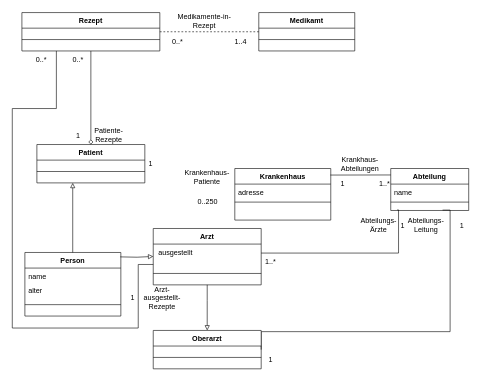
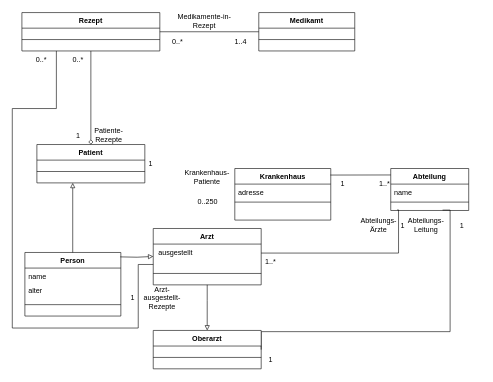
  <mxCell id="0" />
  <mxCell id="1" parent="0" />
  <mxCell id="2" value="Krankenhaus" style="swimlane;fontStyle=1;align=center;verticalAlign=top;childLayout=stackLayout;horizontal=1;startSize=26;horizontalStack=0;resizeParent=1;resizeParentMax=0;resizeLast=0;collapsible=1;marginBottom=0;whiteSpace=wrap;html=1;" vertex="1" parent="1"><mxGeometry x="391" y="280" width="160" height="86" as="geometry" /></mxCell>
  <mxCell id="3" value="adresse" style="text;strokeColor=none;fillColor=none;align=left;verticalAlign=top;spacingLeft=4;spacingRight=4;overflow=hidden;rotatable=0;points=[[0,0.5],[1,0.5]];portConstraint=eastwest;whiteSpace=wrap;html=1;" vertex="1" parent="2"><mxGeometry y="26" width="160" height="26" as="geometry" /></mxCell>
  <mxCell id="4" value="" style="line;strokeWidth=1;fillColor=none;align=left;verticalAlign=middle;spacingTop=-1;spacingLeft=3;spacingRight=3;rotatable=0;labelPosition=right;points=[];portConstraint=eastwest;strokeColor=inherit;" vertex="1" parent="2"><mxGeometry y="52" width="160" height="8" as="geometry" /></mxCell>
  <mxCell id="5" value="&lt;div&gt;&lt;br&gt;&lt;/div&gt;" style="text;strokeColor=none;fillColor=none;align=left;verticalAlign=top;spacingLeft=4;spacingRight=4;overflow=hidden;rotatable=0;points=[[0,0.5],[1,0.5]];portConstraint=eastwest;whiteSpace=wrap;html=1;" vertex="1" parent="2"><mxGeometry y="60" width="160" height="26" as="geometry" /></mxCell>
  <mxCell id="6" style="edgeStyle=orthogonalEdgeStyle;rounded=0;orthogonalLoop=1;jettySize=auto;html=1;endArrow=block;endFill=0;" edge="1" parent="1"><mxGeometry relative="1" as="geometry"><mxPoint x="120.755" y="424" as="sourcePoint" /><mxPoint x="120.75" y="304" as="targetPoint" /></mxGeometry></mxCell>
  <mxCell id="7" value="Person" style="swimlane;fontStyle=1;align=center;verticalAlign=top;childLayout=stackLayout;horizontal=1;startSize=26;horizontalStack=0;resizeParent=1;resizeParentMax=0;resizeLast=0;collapsible=1;marginBottom=0;whiteSpace=wrap;html=1;" vertex="1" parent="1"><mxGeometry x="41" y="420" width="160" height="106" as="geometry" /></mxCell>
  <mxCell id="8" value="&lt;div&gt;name&lt;br&gt;&lt;/div&gt;&lt;div&gt;&lt;br&gt;&lt;/div&gt;" style="text;strokeColor=none;fillColor=none;align=left;verticalAlign=top;spacingLeft=4;spacingRight=4;overflow=hidden;rotatable=0;points=[[0,0.5],[1,0.5]];portConstraint=eastwest;whiteSpace=wrap;html=1;" vertex="1" parent="7"><mxGeometry y="26" width="160" height="24" as="geometry" /></mxCell>
  <mxCell id="9" value="alter" style="text;strokeColor=none;fillColor=none;align=left;verticalAlign=top;spacingLeft=4;spacingRight=4;overflow=hidden;rotatable=0;points=[[0,0.5],[1,0.5]];portConstraint=eastwest;whiteSpace=wrap;html=1;" vertex="1" parent="7"><mxGeometry y="50" width="160" height="18" as="geometry" /></mxCell>
  <mxCell id="10" value="" style="line;strokeWidth=1;fillColor=none;align=left;verticalAlign=middle;spacingTop=-1;spacingLeft=3;spacingRight=3;rotatable=0;labelPosition=right;points=[];portConstraint=eastwest;strokeColor=inherit;" vertex="1" parent="7"><mxGeometry y="68" width="160" height="38" as="geometry" /></mxCell>
  <mxCell id="11" value="Patient" style="swimlane;fontStyle=1;align=center;verticalAlign=top;childLayout=stackLayout;horizontal=1;startSize=26;horizontalStack=0;resizeParent=1;resizeParentMax=0;resizeLast=0;collapsible=1;marginBottom=0;whiteSpace=wrap;html=1;" vertex="1" parent="1"><mxGeometry x="61" y="240" width="180" height="64" as="geometry" /></mxCell>
  <mxCell id="12" value="" style="line;strokeWidth=1;fillColor=none;align=left;verticalAlign=middle;spacingTop=-1;spacingLeft=3;spacingRight=3;rotatable=0;labelPosition=right;points=[];portConstraint=eastwest;strokeColor=inherit;" vertex="1" parent="11"><mxGeometry y="26" width="180" height="38" as="geometry" /></mxCell>
  <mxCell id="13" value="Arzt" style="swimlane;fontStyle=1;align=center;verticalAlign=top;childLayout=stackLayout;horizontal=1;startSize=26;horizontalStack=0;resizeParent=1;resizeParentMax=0;resizeLast=0;collapsible=1;marginBottom=0;whiteSpace=wrap;html=1;" vertex="1" parent="1"><mxGeometry x="255" y="380" width="180" height="94" as="geometry" /></mxCell>
  <mxCell id="14" value="&lt;div align=&quot;left&quot;&gt;&amp;nbsp; ausgestellt&lt;br&gt;&lt;/div&gt;" style="text;html=1;align=left;verticalAlign=middle;resizable=0;points=[];autosize=1;strokeColor=none;fillColor=none;" vertex="1" parent="13"><mxGeometry y="26" width="180" height="30" as="geometry" /></mxCell>
  <mxCell id="15" value="" style="line;strokeWidth=1;fillColor=none;align=left;verticalAlign=middle;spacingTop=-1;spacingLeft=3;spacingRight=3;rotatable=0;labelPosition=right;points=[];portConstraint=eastwest;strokeColor=inherit;" vertex="1" parent="13"><mxGeometry y="56" width="180" height="38" as="geometry" /></mxCell>
  <mxCell id="16" style="edgeStyle=orthogonalEdgeStyle;rounded=0;orthogonalLoop=1;jettySize=auto;html=1;entryX=0.665;entryY=0.933;entryDx=0;entryDy=0;entryPerimeter=0;exitX=1;exitY=0.5;exitDx=0;exitDy=0;endArrow=none;endFill=0;" edge="1" parent="1" source="17" target="23"><mxGeometry relative="1" as="geometry"><mxPoint x="741" y="360" as="targetPoint" /><Array as="points"><mxPoint x="435" y="552" /><mxPoint x="750" y="552" /><mxPoint x="750" y="349" /></Array></mxGeometry></mxCell>
  <mxCell id="17" value="Oberarzt" style="swimlane;fontStyle=1;align=center;verticalAlign=top;childLayout=stackLayout;horizontal=1;startSize=26;horizontalStack=0;resizeParent=1;resizeParentMax=0;resizeLast=0;collapsible=1;marginBottom=0;whiteSpace=wrap;html=1;" vertex="1" parent="1"><mxGeometry x="255" y="550" width="180" height="64" as="geometry" /></mxCell>
  <mxCell id="18" value="" style="line;strokeWidth=1;fillColor=none;align=left;verticalAlign=middle;spacingTop=-1;spacingLeft=3;spacingRight=3;rotatable=0;labelPosition=right;points=[];portConstraint=eastwest;strokeColor=inherit;" vertex="1" parent="17"><mxGeometry y="26" width="180" height="38" as="geometry" /></mxCell>
  <mxCell id="19" value="Abteilung" style="swimlane;fontStyle=1;align=center;verticalAlign=top;childLayout=stackLayout;horizontal=1;startSize=26;horizontalStack=0;resizeParent=1;resizeParentMax=0;resizeLast=0;collapsible=1;marginBottom=0;whiteSpace=wrap;html=1;" vertex="1" parent="1"><mxGeometry x="651" y="280" width="130" height="70" as="geometry" /></mxCell>
  <mxCell id="20" value="" style="endArrow=none;html=1;rounded=0;exitX=-0.011;exitY=0.096;exitDx=0;exitDy=0;exitPerimeter=0;entryX=0.996;entryY=0.127;entryDx=0;entryDy=0;entryPerimeter=0;" edge="1" parent="19" target="2"><mxGeometry width="50" height="50" relative="1" as="geometry"><mxPoint x="1.137e-13" y="10.752" as="sourcePoint" /><mxPoint x="-97.76" y="9.89" as="targetPoint" /></mxGeometry></mxCell>
  <mxCell id="21" value="name" style="text;strokeColor=none;fillColor=none;align=left;verticalAlign=top;spacingLeft=4;spacingRight=4;overflow=hidden;rotatable=0;points=[[0,0.5],[1,0.5]];portConstraint=eastwest;whiteSpace=wrap;html=1;" vertex="1" parent="19"><mxGeometry y="26" width="130" height="26" as="geometry" /></mxCell>
  <mxCell id="22" value="" style="line;strokeWidth=1;fillColor=none;align=left;verticalAlign=middle;spacingTop=-1;spacingLeft=3;spacingRight=3;rotatable=0;labelPosition=right;points=[];portConstraint=eastwest;strokeColor=inherit;" vertex="1" parent="19"><mxGeometry y="52" width="130" height="8" as="geometry" /></mxCell>
  <mxCell id="23" value="&lt;div&gt;&lt;br&gt;&lt;/div&gt;" style="text;strokeColor=none;fillColor=none;align=left;verticalAlign=top;spacingLeft=4;spacingRight=4;overflow=hidden;rotatable=0;points=[[0,0.5],[1,0.5]];portConstraint=eastwest;whiteSpace=wrap;html=1;" vertex="1" parent="19"><mxGeometry y="60" width="130" height="10" as="geometry" /></mxCell>
- <mxCell id="24" style="edgeStyle=orthogonalEdgeStyle;rounded=0;orthogonalLoop=1;jettySize=auto;html=1;entryX=0;entryY=0.5;entryDx=0;entryDy=0;endArrow=none;endFill=0;dashed=1;" edge="1" parent="1" source="27" target="29"><mxGeometry relative="1" as="geometry" /></mxCell>
+ <mxCell id="24" style="edgeStyle=orthogonalEdgeStyle;rounded=0;orthogonalLoop=1;jettySize=auto;html=1;entryX=0;entryY=0.5;entryDx=0;entryDy=0;endArrow=none;endFill=0;" edge="1" parent="1" source="27" target="29"><mxGeometry relative="1" as="geometry" /></mxCell>
  <mxCell id="25" style="edgeStyle=orthogonalEdgeStyle;rounded=0;orthogonalLoop=1;jettySize=auto;html=1;endArrow=none;endFill=0;exitX=0.25;exitY=1;exitDx=0;exitDy=0;" edge="1" parent="1" source="27"><mxGeometry relative="1" as="geometry"><mxPoint x="90" y="90" as="sourcePoint" /><mxPoint x="255" y="440" as="targetPoint" /><Array as="points"><mxPoint x="93" y="180" /><mxPoint x="20" y="180" /><mxPoint x="20" y="546" /><mxPoint x="230" y="546" /><mxPoint x="230" y="440" /></Array></mxGeometry></mxCell>
  <mxCell id="26" style="edgeStyle=orthogonalEdgeStyle;rounded=0;orthogonalLoop=1;jettySize=auto;html=1;endArrow=diamond;endFill=0;" edge="1" parent="1" source="27" target="11"><mxGeometry relative="1" as="geometry" /></mxCell>
  <mxCell id="27" value="Rezept" style="swimlane;fontStyle=1;align=center;verticalAlign=top;childLayout=stackLayout;horizontal=1;startSize=26;horizontalStack=0;resizeParent=1;resizeParentMax=0;resizeLast=0;collapsible=1;marginBottom=0;whiteSpace=wrap;html=1;" vertex="1" parent="1"><mxGeometry x="36" y="20" width="230" height="64" as="geometry" /></mxCell>
  <mxCell id="28" value="" style="line;strokeWidth=1;fillColor=none;align=left;verticalAlign=middle;spacingTop=-1;spacingLeft=3;spacingRight=3;rotatable=0;labelPosition=right;points=[];portConstraint=eastwest;strokeColor=inherit;" vertex="1" parent="27"><mxGeometry y="26" width="230" height="38" as="geometry" /></mxCell>
  <mxCell id="29" value="Medikamt" style="swimlane;fontStyle=1;align=center;verticalAlign=top;childLayout=stackLayout;horizontal=1;startSize=26;horizontalStack=0;resizeParent=1;resizeParentMax=0;resizeLast=0;collapsible=1;marginBottom=0;whiteSpace=wrap;html=1;" vertex="1" parent="1"><mxGeometry x="431" y="20" width="160" height="64" as="geometry" /></mxCell>
  <mxCell id="30" value="" style="line;strokeWidth=1;fillColor=none;align=left;verticalAlign=middle;spacingTop=-1;spacingLeft=3;spacingRight=3;rotatable=0;labelPosition=right;points=[];portConstraint=eastwest;strokeColor=inherit;" vertex="1" parent="29"><mxGeometry y="26" width="160" height="38" as="geometry" /></mxCell>
  <mxCell id="31" style="edgeStyle=orthogonalEdgeStyle;rounded=0;orthogonalLoop=1;jettySize=auto;html=1;entryX=0.014;entryY=0.768;entryDx=0;entryDy=0;endArrow=block;endFill=0;exitX=1.01;exitY=0.092;exitDx=0;exitDy=0;exitPerimeter=0;entryPerimeter=0;" edge="1" parent="1"><mxGeometry relative="1" as="geometry"><mxPoint x="200.08" y="427.352" as="sourcePoint" /><mxPoint x="255" y="426.64" as="targetPoint" /></mxGeometry></mxCell>
  <mxCell id="32" style="edgeStyle=orthogonalEdgeStyle;rounded=0;orthogonalLoop=1;jettySize=auto;html=1;entryX=0.5;entryY=0;entryDx=0;entryDy=0;endArrow=block;endFill=0;exitX=0.5;exitY=1;exitDx=0;exitDy=0;" edge="1" parent="1" source="13" target="17"><mxGeometry relative="1" as="geometry"><mxPoint x="151" y="348" as="sourcePoint" /><mxPoint x="151" y="400" as="targetPoint" /><Array as="points"><mxPoint x="345" y="500" /><mxPoint x="345" y="500" /></Array></mxGeometry></mxCell>
  <mxCell id="33" value="1" style="text;html=1;align=center;verticalAlign=middle;whiteSpace=wrap;rounded=0;" vertex="1" parent="1"><mxGeometry x="541" y="290" width="60" height="30" as="geometry" /></mxCell>
  <mxCell id="34" value="1..*" style="text;html=1;align=center;verticalAlign=middle;whiteSpace=wrap;rounded=0;" vertex="1" parent="1"><mxGeometry x="611" y="290" width="60" height="30" as="geometry" /></mxCell>
  <mxCell id="35" value="1" style="text;html=1;align=center;verticalAlign=middle;whiteSpace=wrap;rounded=0;" vertex="1" parent="1"><mxGeometry x="740" y="360" width="60" height="30" as="geometry" /></mxCell>
  <mxCell id="36" value="1" style="text;html=1;align=center;verticalAlign=middle;whiteSpace=wrap;rounded=0;" vertex="1" parent="1"><mxGeometry x="421" y="584" width="60" height="30" as="geometry" /></mxCell>
  <mxCell id="37" value="Abteilungs-Leitung" style="text;html=1;align=center;verticalAlign=middle;whiteSpace=wrap;rounded=0;" vertex="1" parent="1"><mxGeometry x="680" y="360" width="60" height="30" as="geometry" /></mxCell>
  <mxCell id="38" style="edgeStyle=orthogonalEdgeStyle;rounded=0;orthogonalLoop=1;jettySize=auto;html=1;entryX=0.083;entryY=0.9;entryDx=0;entryDy=0;entryPerimeter=0;endArrow=none;endFill=0;" edge="1" parent="1" source="14" target="23"><mxGeometry relative="1" as="geometry"><Array as="points"><mxPoint x="664" y="421" /></Array></mxGeometry></mxCell>
  <mxCell id="39" value="Abteilungs-Ärzte" style="text;html=1;align=center;verticalAlign=middle;whiteSpace=wrap;rounded=0;" vertex="1" parent="1"><mxGeometry x="601" y="360" width="60" height="30" as="geometry" /></mxCell>
  <mxCell id="40" value="1" style="text;html=1;align=center;verticalAlign=middle;whiteSpace=wrap;rounded=0;" vertex="1" parent="1"><mxGeometry x="641" y="360" width="60" height="30" as="geometry" /></mxCell>
  <mxCell id="41" value="1..*" style="text;html=1;align=center;verticalAlign=middle;whiteSpace=wrap;rounded=0;" vertex="1" parent="1"><mxGeometry x="421" y="420" width="60" height="30" as="geometry" /></mxCell>
  <mxCell id="42" value="0..250" style="text;html=1;align=center;verticalAlign=middle;whiteSpace=wrap;rounded=0;" vertex="1" parent="1"><mxGeometry x="316" y="320" width="60" height="30" as="geometry" /></mxCell>
  <mxCell id="43" value="1" style="text;html=1;align=center;verticalAlign=middle;whiteSpace=wrap;rounded=0;" vertex="1" parent="1"><mxGeometry x="221" y="257" width="60" height="30" as="geometry" /></mxCell>
  <mxCell id="44" value="Krankenhaus-Patiente" style="text;html=1;align=center;verticalAlign=middle;whiteSpace=wrap;rounded=0;" vertex="1" parent="1"><mxGeometry x="315" y="280" width="60" height="30" as="geometry" /></mxCell>
  <mxCell id="45" value="&lt;div&gt;1..4&lt;/div&gt;" style="text;html=1;align=center;verticalAlign=middle;whiteSpace=wrap;rounded=0;" vertex="1" parent="1"><mxGeometry x="371" y="54" width="60" height="30" as="geometry" /></mxCell>
  <mxCell id="46" value="0..*" style="text;html=1;align=center;verticalAlign=middle;whiteSpace=wrap;rounded=0;" vertex="1" parent="1"><mxGeometry x="266" y="54" width="60" height="30" as="geometry" /></mxCell>
  <mxCell id="47" value="Medikamente-in-Rezept" style="text;html=1;align=center;verticalAlign=middle;whiteSpace=wrap;rounded=0;" vertex="1" parent="1"><mxGeometry x="281" y="20" width="119" height="30" as="geometry" /></mxCell>
  <mxCell id="48" value="0..*" style="text;html=1;align=center;verticalAlign=middle;whiteSpace=wrap;rounded=0;" vertex="1" parent="1"><mxGeometry x="41" y="84" width="55" height="30" as="geometry" /></mxCell>
  <mxCell id="49" value="Arzt-ausgestellt-Rezepte" style="text;html=1;align=center;verticalAlign=middle;whiteSpace=wrap;rounded=0;" vertex="1" parent="1"><mxGeometry x="240" y="474" width="60" height="43" as="geometry" /></mxCell>
  <mxCell id="50" value="1" style="text;html=1;align=center;verticalAlign=middle;whiteSpace=wrap;rounded=0;" vertex="1" parent="1"><mxGeometry x="191" y="479" width="60" height="32" as="geometry" /></mxCell>
  <mxCell id="51" value="0..*" style="text;html=1;align=center;verticalAlign=middle;whiteSpace=wrap;rounded=0;" vertex="1" parent="1"><mxGeometry x="100" y="84" width="60" height="30" as="geometry" /></mxCell>
  <mxCell id="52" value="1" style="text;html=1;align=center;verticalAlign=middle;whiteSpace=wrap;rounded=0;" vertex="1" parent="1"><mxGeometry x="100" y="210" width="60" height="30" as="geometry" /></mxCell>
  <mxCell id="53" value="Patiente-Rezepte" style="text;html=1;align=center;verticalAlign=middle;whiteSpace=wrap;rounded=0;" vertex="1" parent="1"><mxGeometry x="151" y="210" width="60" height="30" as="geometry" /></mxCell>
- <mxCell id="54" value="Krankhaus-Abteilungen" style="text;html=1;align=center;verticalAlign=middle;whiteSpace=wrap;rounded=0;" vertex="1" parent="1"><mxGeometry x="570" y="257" width="60" height="30" as="geometry" /></mxCell>
